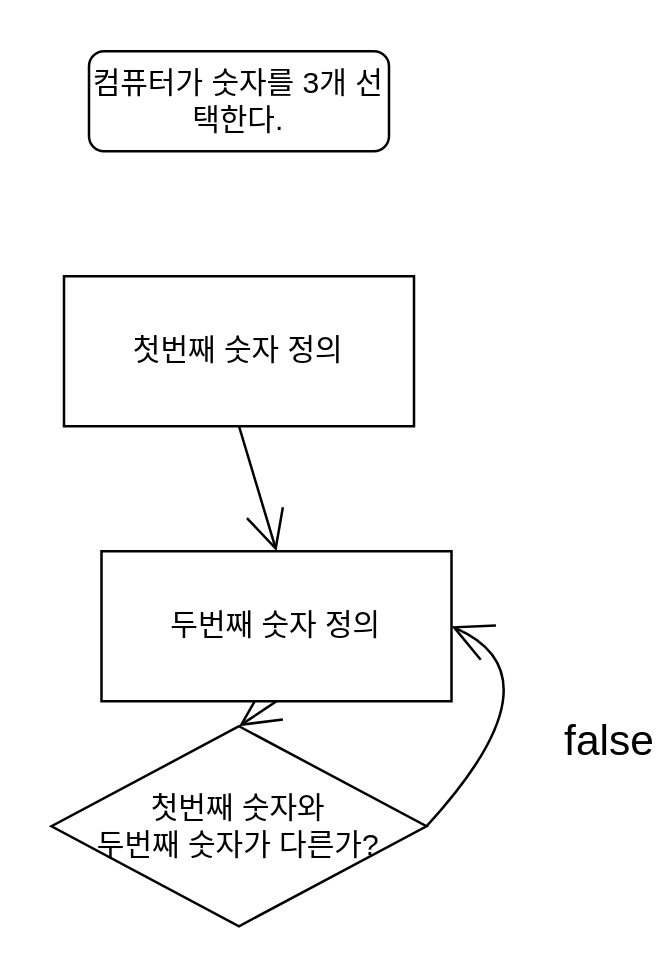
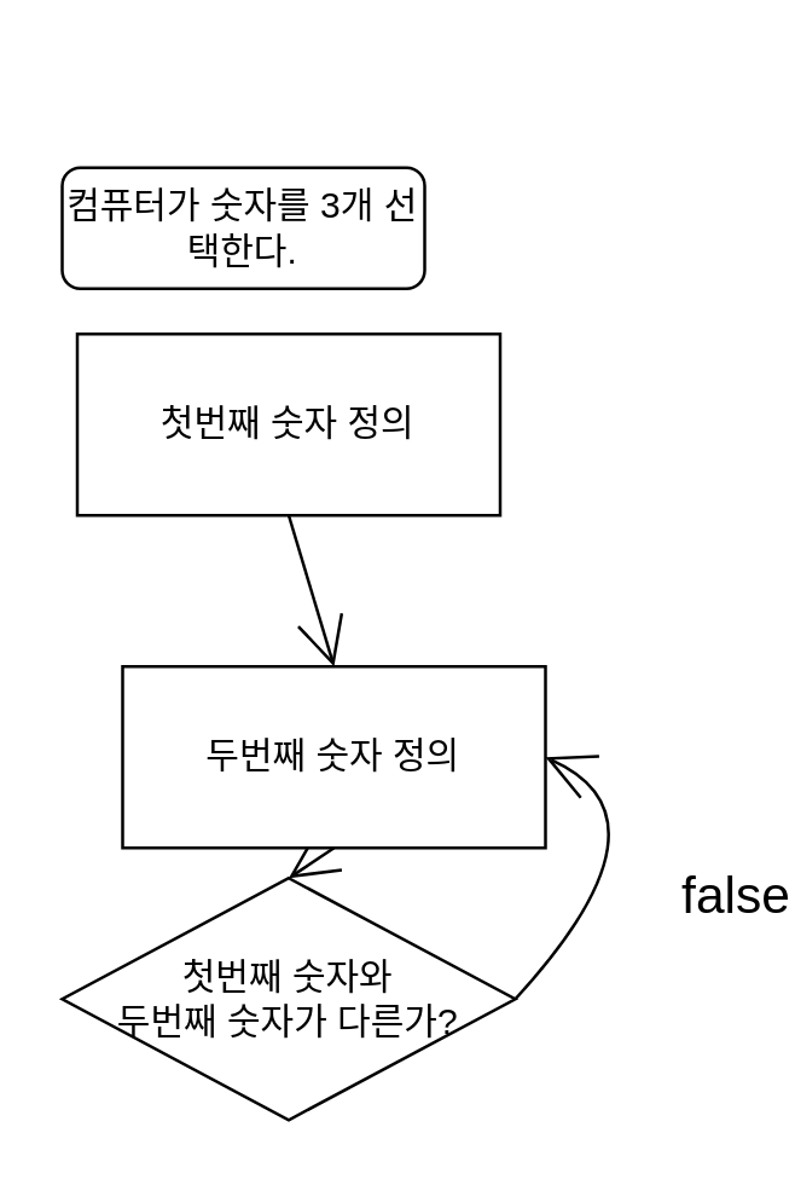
  <mxCell id="0" />
  <mxCell id="1" parent="0" />
- <mxCell id="2" value="컴퓨터가 숫자를 3개 선택한다." style="rounded=1;whiteSpace=wrap;html=1;fontSize=12;glass=0;strokeWidth=1;shadow=0;" parent="1" vertex="1"><mxGeometry x="35" y="20" width="120" height="40" as="geometry" /></mxCell>
+ <mxCell id="2" value="컴퓨터가 숫자를 3개 선택한다." style="rounded=1;whiteSpace=wrap;html=1;fontSize=12;glass=0;strokeWidth=1;shadow=0;" parent="1" vertex="1"><mxGeometry x="20" y="55" width="120" height="40" as="geometry" /></mxCell>
  <mxCell id="3" value="첫번째 숫자 정의" style="rounded=0;whiteSpace=wrap;html=1;hachureGap=4;" vertex="1" parent="1"><mxGeometry x="25" y="110" width="140" height="60" as="geometry" /></mxCell>
  <mxCell id="4" style="edgeStyle=none;curved=1;rounded=0;orthogonalLoop=1;jettySize=auto;html=1;exitX=0.5;exitY=1;exitDx=0;exitDy=0;entryX=0.5;entryY=0;entryDx=0;entryDy=0;fontSize=17;endArrow=open;startSize=14;endSize=14;sourcePerimeterSpacing=8;targetPerimeterSpacing=8;" edge="1" parent="1" source="5" target="7"><mxGeometry relative="1" as="geometry" /></mxCell>
  <mxCell id="5" value="두번째 숫자 정의" style="rounded=0;whiteSpace=wrap;html=1;hachureGap=4;" vertex="1" parent="1"><mxGeometry x="40" y="220" width="140" height="60" as="geometry" /></mxCell>
  <mxCell id="6" value="" style="edgeStyle=none;orthogonalLoop=1;jettySize=auto;html=1;rounded=0;endArrow=open;startSize=14;endSize=14;sourcePerimeterSpacing=8;targetPerimeterSpacing=8;curved=1;exitX=0.5;exitY=1;exitDx=0;exitDy=0;entryX=0.5;entryY=0;entryDx=0;entryDy=0;" edge="1" parent="1" source="3" target="5"><mxGeometry width="120" relative="1" as="geometry"><mxPoint x="235" y="240" as="sourcePoint" /><mxPoint x="355" y="240" as="targetPoint" /><Array as="points" /></mxGeometry></mxCell>
  <mxCell id="7" value="첫번째 숫자와&lt;br&gt;두번째 숫자가 다른가?" style="rhombus;whiteSpace=wrap;html=1;hachureGap=4;" vertex="1" parent="1"><mxGeometry x="20" y="290" width="150" height="80" as="geometry" /></mxCell>
  <mxCell id="8" value="" style="edgeStyle=none;orthogonalLoop=1;jettySize=auto;html=1;rounded=0;endArrow=open;startSize=14;endSize=14;sourcePerimeterSpacing=8;targetPerimeterSpacing=8;curved=1;exitX=1;exitY=0.5;exitDx=0;exitDy=0;entryX=1;entryY=0.5;entryDx=0;entryDy=0;" edge="1" parent="1" source="7" target="5"><mxGeometry width="120" relative="1" as="geometry"><mxPoint x="235" y="230" as="sourcePoint" /><mxPoint x="355" y="230" as="targetPoint" /><Array as="points"><mxPoint x="225" y="270" /></Array></mxGeometry></mxCell>
  <mxCell id="9" value="&lt;font style=&quot;font-size: 17px;&quot;&gt;false&lt;/font&gt;" style="edgeLabel;html=1;align=center;verticalAlign=middle;resizable=0;points=[];" vertex="1" connectable="0" parent="8"><mxGeometry x="0.453" y="13" relative="1" as="geometry"><mxPoint x="35" y="20" as="offset" /></mxGeometry></mxCell>
